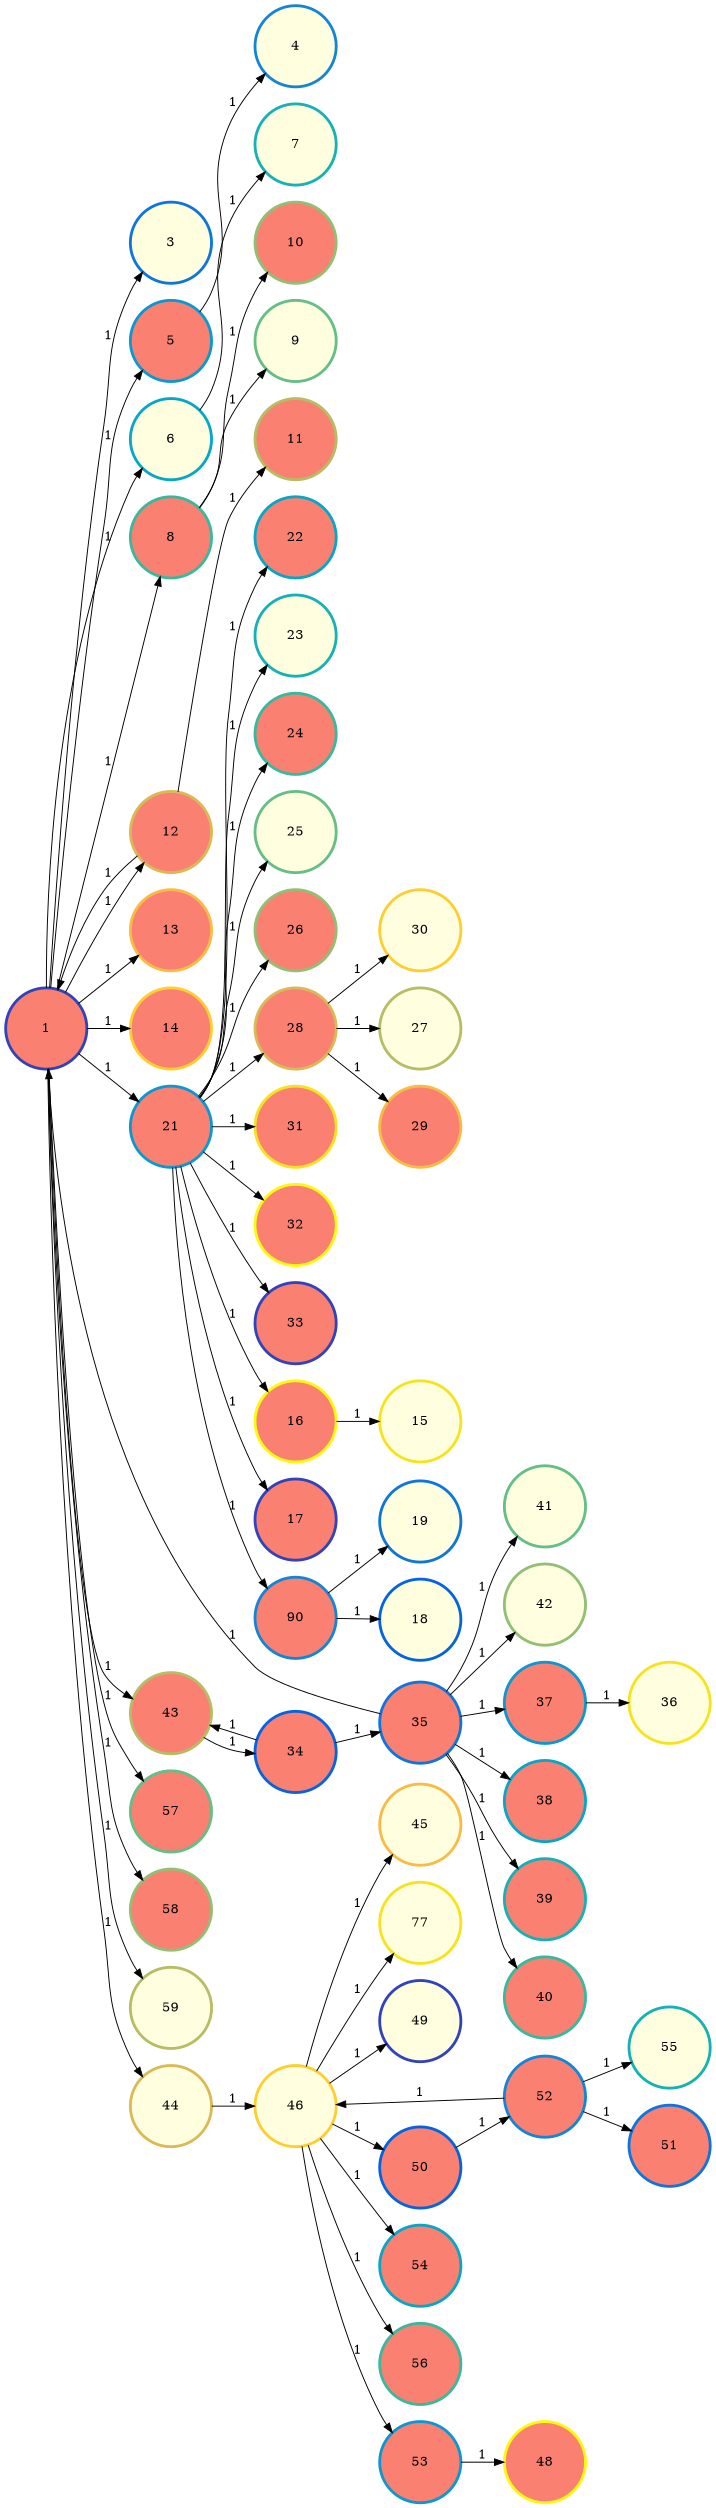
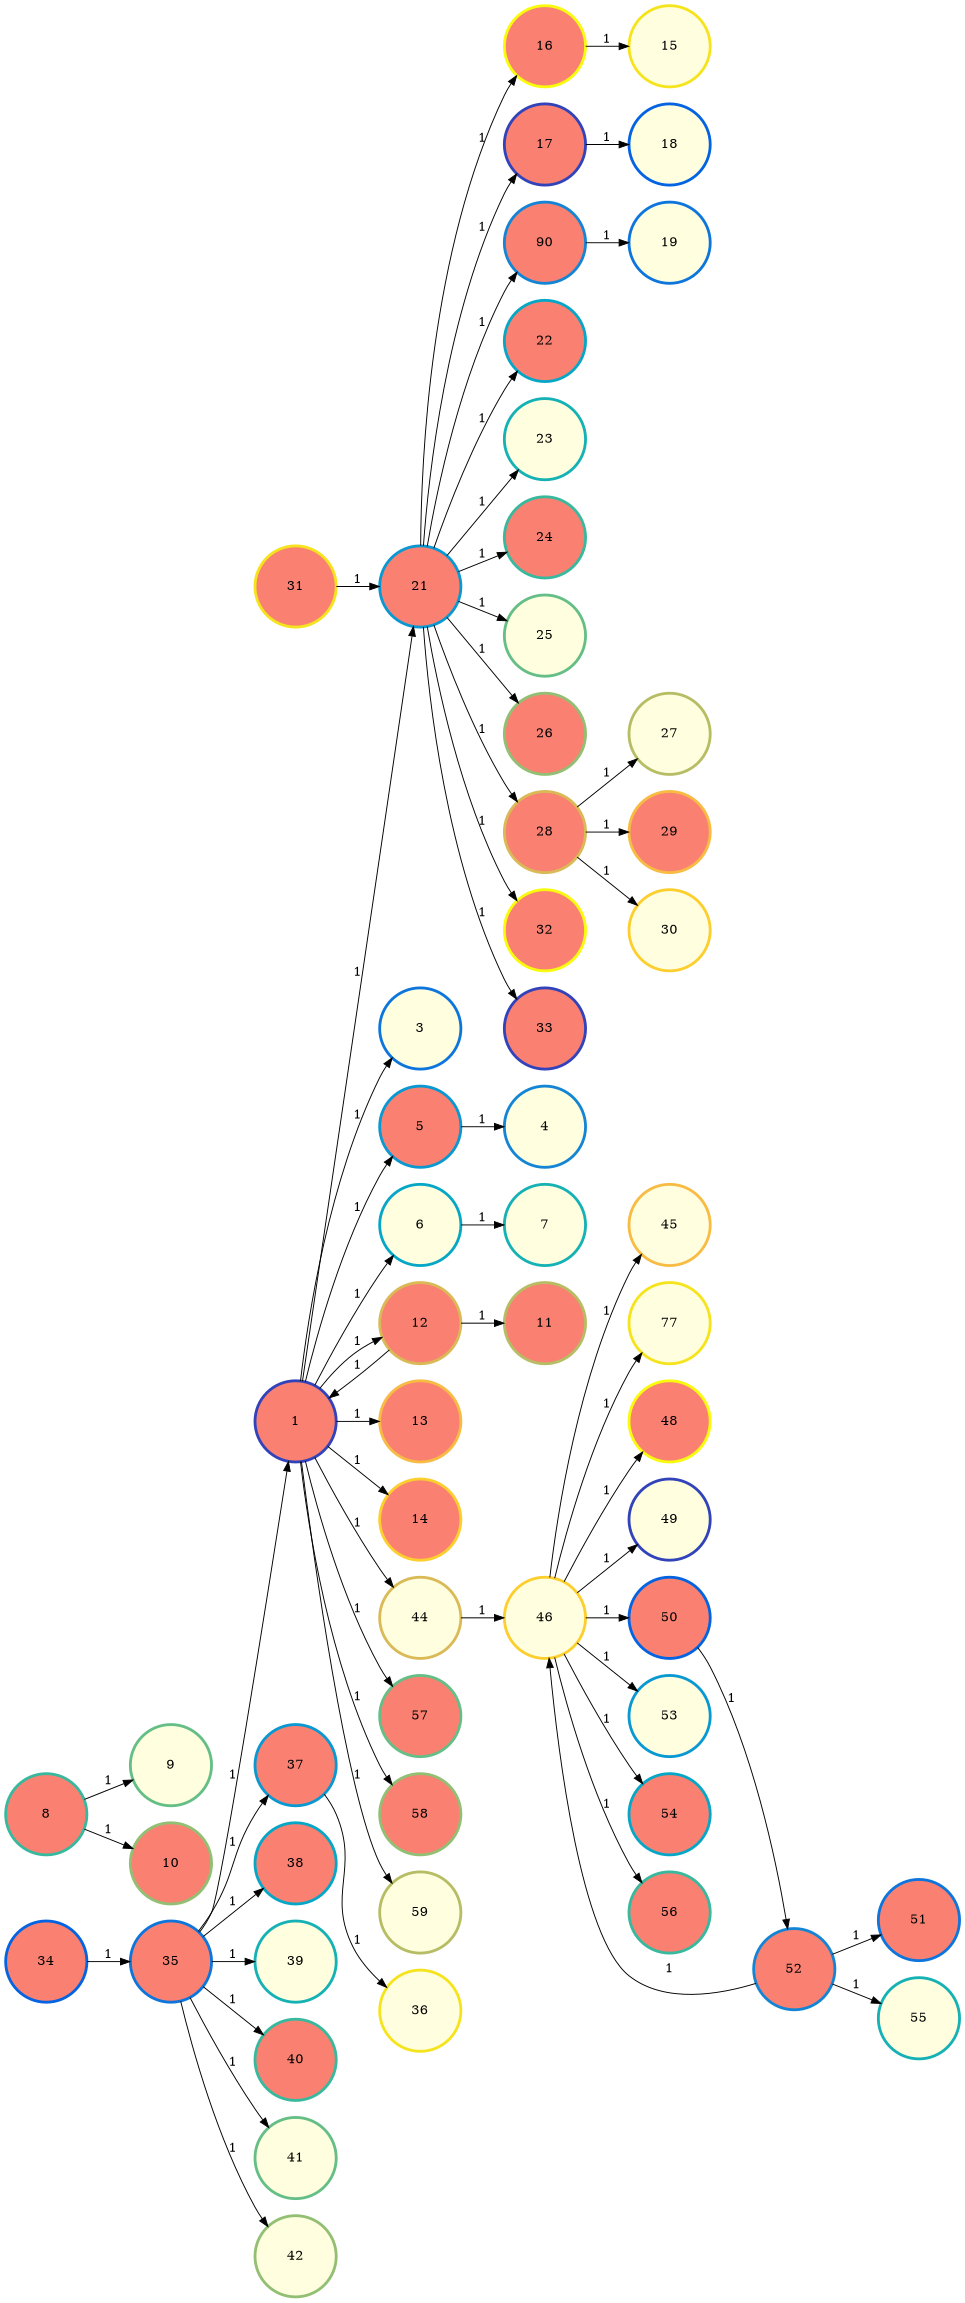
  digraph {
    rankdir=LR
    node [color="#3243BA" fillcolor=salmon penwidth=3 style=filled]
    edge [color=black penwidth=1]
    n1 [height=1.2 label=1 width=1.2]
    n2 [color="#0D75DC" fillcolor=lightyellow height=1.2 label=3 width=1.2]
    n3 [color="#0998D1" height=1.2 label=5 width=1.2]
    n4 [color="#06A7C6" fillcolor=lightyellow height=1.2 label=6 width=1.2]
    n5 [color="#38B99E" height=1.2 label=8 width=1.2]
    n6 [color="#D9BA56" height=1.2 label=12 width=1.2]
    n7 [color="#F8BB44" height=1.2 label=13 width=1.2]
    n8 [color="#FCCE2E" height=1.2 label=14 width=1.2]
    n9 [color="#0998D1" height=1.2 label=21 width=1.2]
-   n10 [color="#B7BD64" height=1.2 label=43 width=1.2]
    n11 [color="#D9BA56" fillcolor=lightyellow height=1.2 label=44 width=1.2]
    n12 [color="#65BE86" height=1.2 label=57 width=1.2]
    n13 [color="#92BF73" height=1.2 label=58 width=1.2]
    n14 [color="#B7BD64" fillcolor=lightyellow height=1.2 label=59 width=1.2]
    n15 [color="#1485D4" fillcolor=lightyellow height=1.2 label=4 width=1.2]
    n16 [color="#15B1B4" fillcolor=lightyellow height=1.2 label=7 width=1.2]
    n17 [color="#65BE86" fillcolor=lightyellow height=1.2 label=9 width=1.2]
    n18 [color="#92BF73" height=1.2 label=10 width=1.2]
    n19 [color="#B7BD64" height=1.2 label=11 width=1.2]
    n20 [color="#F9FB0E" height=1.2 label=16 width=1.2]
    n21 [height=1.2 label=17 width=1.2]
    n22 [color="#1485D4" height=1.2 label=90 width=1.2]
    n23 [color="#06A7C6" height=1.2 label=22 width=1.2]
    n24 [color="#15B1B4" fillcolor=lightyellow height=1.2 label=23 width=1.2]
    n25 [color="#38B99E" height=1.2 label=24 width=1.2]
    n26 [color="#65BE86" fillcolor=lightyellow height=1.2 label=25 width=1.2]
    n27 [color="#92BF73" height=1.2 label=26 width=1.2]
    n28 [color="#D9BA56" height=1.2 label=28 width=1.2]
    n29 [color="#F5E41D" height=1.2 label=31 width=1.2]
    n30 [color="#F9FB0E" height=1.2 label=32 width=1.2]
    n31 [height=1.2 label=33 width=1.2]
    n32 [color="#0363E1" height=1.2 label=34 width=1.2]
    n33 [color="#FCCE2E" fillcolor=lightyellow height=1.2 label=46 width=1.2]
    n34 [color="#F5E41D" fillcolor=lightyellow height=1.2 label=15 width=1.2]
    n35 [color="#0363E1" fillcolor=lightyellow height=1.2 label=18 width=1.2]
    n36 [color="#0D75DC" fillcolor=lightyellow height=1.2 label=19 width=1.2]
    n37 [color="#B7BD64" fillcolor=lightyellow height=1.2 label=27 width=1.2]
    n38 [color="#F8BB44" height=1.2 label=29 width=1.2]
    n39 [color="#FCCE2E" fillcolor=lightyellow height=1.2 label=30 width=1.2]
    n40 [color="#0D75DC" height=1.2 label=35 width=1.2]
    n41 [color="#0998D1" height=1.2 label=37 width=1.2]
    n42 [color="#06A7C6" height=1.2 label=38 width=1.2]
-   n43 [color="#15B1B4" height=1.2 label=39 width=1.2]
+   n43 [color="#15B1B4" fillcolor=lightyellow height=1.2 label=39 width=1.2]
    n44 [color="#38B99E" height=1.2 label=40 width=1.2]
    n45 [color="#65BE86" fillcolor=lightyellow height=1.2 label=41 width=1.2]
    n46 [color="#92BF73" fillcolor=lightyellow height=1.2 label=42 width=1.2]
    n47 [color="#F5E41D" fillcolor=lightyellow height=1.2 label=36 width=1.2]
    n48 [color="#F8BB44" fillcolor=lightyellow height=1.2 label=45 width=1.2]
    n49 [color="#F5E41D" fillcolor=lightyellow height=1.2 label=77 width=1.2]
    n50 [color="#F9FB0E" height=1.2 label=48 width=1.2]
    n51 [fillcolor=lightyellow height=1.2 label=49 width=1.2]
    n52 [color="#0363E1" height=1.2 label=50 width=1.2]
-   n53 [color="#0998D1" height=1.2 label=53 width=1.2]
+   n53 [color="#0998D1" fillcolor=lightyellow height=1.2 label=53 width=1.2]
    n54 [color="#06A7C6" height=1.2 label=54 width=1.2]
    n55 [color="#38B99E" height=1.2 label=56 width=1.2]
    n56 [color="#1485D4" height=1.2 label=52 width=1.2]
    n57 [color="#0D75DC" height=1.2 label=51 width=1.2]
    n58 [color="#15B1B4" fillcolor=lightyellow height=1.2 label=55 width=1.2]
    n1 -> n2 [label=1]
    n1 -> n3 [label=1]
    n1 -> n4 [label=1]
-   n1 -> n5 [label=1]
    n1 -> n6 [label=1]
    n1 -> n7 [label=1]
    n1 -> n8 [label=1]
    n1 -> n9 [label=1]
-   n1 -> n10 [label=1]
    n1 -> n11 [label=1]
    n1 -> n12 [label=1]
    n1 -> n13 [label=1]
    n1 -> n14 [label=1]
    n3 -> n15 [label=1]
    n4 -> n16 [label=1]
    n5 -> n17 [label=1]
    n5 -> n18 [label=1]
    n6 -> n1 [label=1]
    n6 -> n19 [label=1]
    n9 -> n20 [label=1]
    n9 -> n21 [label=1]
    n9 -> n22 [label=1]
    n9 -> n23 [label=1]
    n9 -> n24 [label=1]
    n9 -> n25 [label=1]
    n9 -> n26 [label=1]
    n9 -> n27 [label=1]
    n9 -> n28 [label=1]
-   n9 -> n29 [label=1]
+   n29 -> n9 [label=1]
    n9 -> n30 [label=1]
    n9 -> n31 [label=1]
-   n10 -> n32 [label=1]
    n11 -> n33 [label=1]
    n20 -> n34 [label=1]
-   n22 -> n35 [label=1]
+   n21 -> n35 [label=1]
    n22 -> n36 [label=1]
    n28 -> n37 [label=1]
    n28 -> n38 [label=1]
    n28 -> n39 [label=1]
-   n32 -> n10 [label=1]
    n32 -> n40 [label=1]
    n33 -> n48 [label=1]
    n33 -> n49 [label=1]
-   n53 -> n50 [label=1]
+   n33 -> n50 [label=1]
    n33 -> n51 [label=1]
    n33 -> n52 [label=1]
    n33 -> n53 [label=1]
    n33 -> n54 [label=1]
    n33 -> n55 [label=1]
    n40 -> n1 [label=1]
    n40 -> n41 [label=1]
    n40 -> n42 [label=1]
    n40 -> n43 [label=1]
    n40 -> n44 [label=1]
    n40 -> n45 [label=1]
    n40 -> n46 [label=1]
    n41 -> n47 [label=1]
    n52 -> n56 [label=1]
    n56 -> n33 [label=1]
    n56 -> n57 [label=1]
    n56 -> n58 [label=1]
  }
